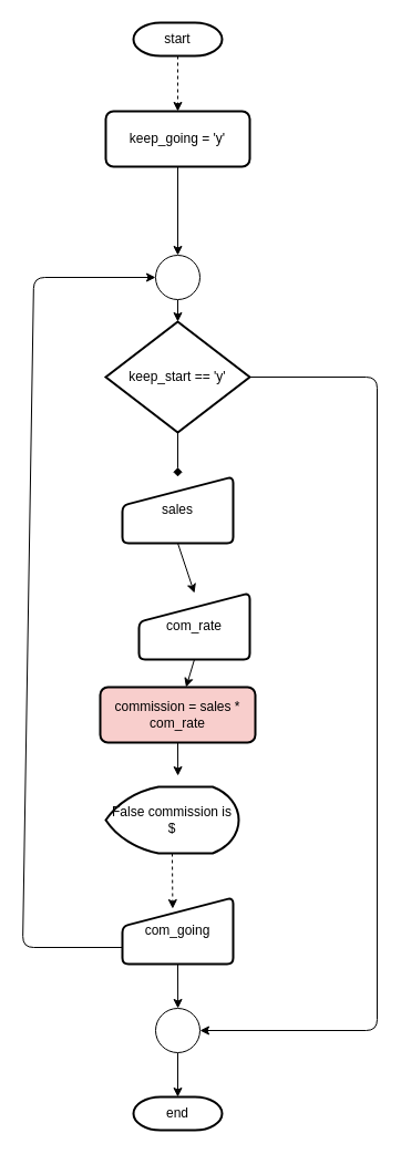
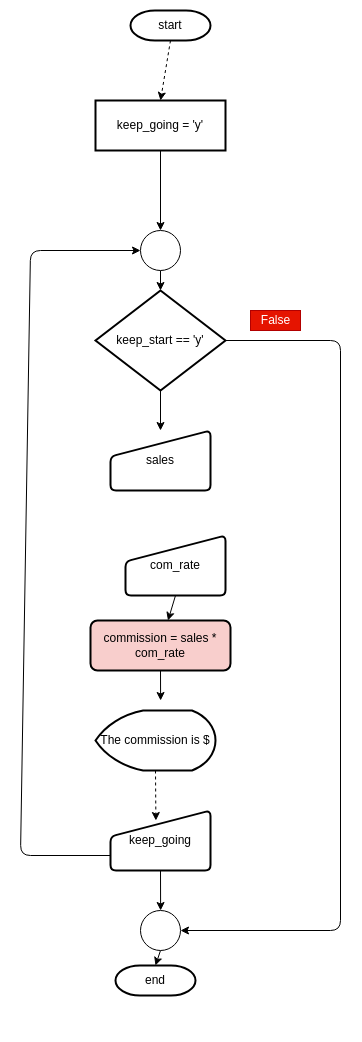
  <mxCell id="0" />
  <mxCell id="1" parent="0" />
  <mxCell id="2" style="edgeStyle=none;html=1;exitX=0.5;exitY=1;exitDx=0;exitDy=0;exitPerimeter=0;entryX=0.5;entryY=0;entryDx=0;entryDy=0;dashed=1;" edge="1" parent="1" source="3" target="5"><mxGeometry relative="1" as="geometry" /></mxCell>
- <mxCell id="3" value="start" style="strokeWidth=2;html=1;shape=mxgraph.flowchart.terminator;whiteSpace=wrap;" vertex="1" parent="1"><mxGeometry x="120" y="20" width="80" height="30" as="geometry" /></mxCell>
+ <mxCell id="3" value="start" style="strokeWidth=2;html=1;shape=mxgraph.flowchart.terminator;whiteSpace=wrap;" vertex="1" parent="1"><mxGeometry x="130" y="10" width="80" height="30" as="geometry" /></mxCell>
  <mxCell id="4" style="edgeStyle=none;html=1;exitX=0.5;exitY=1;exitDx=0;exitDy=0;entryX=0.5;entryY=0;entryDx=0;entryDy=0;entryPerimeter=0;" edge="1" parent="1" source="5" target="25"><mxGeometry relative="1" as="geometry" /></mxCell>
- <mxCell id="5" value="keep_going = 'y'" style="rounded=1;whiteSpace=wrap;html=1;absoluteArcSize=1;arcSize=14;strokeWidth=2;" vertex="1" parent="1"><mxGeometry x="95" y="100" width="130" height="50" as="geometry" /></mxCell>
- <mxCell id="6" style="edgeStyle=none;html=1;exitX=0.5;exitY=1;exitDx=0;exitDy=0;exitPerimeter=0;entryX=0.5;entryY=0;entryDx=0;entryDy=0;endArrow=diamond;" edge="1" parent="1" source="8" target="10"><mxGeometry relative="1" as="geometry" /></mxCell>
+ <mxCell id="5" value="keep_going = 'y'" style="whiteSpace=wrap;html=1;absoluteArcSize=1;arcSize=14;strokeWidth=2;rounded=0;" vertex="1" parent="1"><mxGeometry x="95" y="100" width="130" height="50" as="geometry" /></mxCell>
+ <mxCell id="6" style="edgeStyle=none;html=1;exitX=0.5;exitY=1;exitDx=0;exitDy=0;exitPerimeter=0;entryX=0.5;entryY=0;entryDx=0;entryDy=0;" edge="1" parent="1" source="8" target="10"><mxGeometry relative="1" as="geometry" /></mxCell>
  <mxCell id="7" style="edgeStyle=none;html=1;exitX=1;exitY=0.5;exitDx=0;exitDy=0;exitPerimeter=0;entryX=1;entryY=0.5;entryDx=0;entryDy=0;entryPerimeter=0;" edge="1" parent="1" source="8" target="23"><mxGeometry relative="1" as="geometry"><Array as="points"><mxPoint x="340" y="340" /><mxPoint x="340" y="930" /></Array></mxGeometry></mxCell>
  <mxCell id="8" value="keep_start == 'y'" style="strokeWidth=2;html=1;shape=mxgraph.flowchart.decision;whiteSpace=wrap;" vertex="1" parent="1"><mxGeometry x="95" y="290" width="130" height="100" as="geometry" /></mxCell>
- <mxCell id="9" style="edgeStyle=none;html=1;exitX=0.5;exitY=1;exitDx=0;exitDy=0;entryX=0.5;entryY=0;entryDx=0;entryDy=0;" edge="1" parent="1" source="10" target="12"><mxGeometry relative="1" as="geometry" /></mxCell>
  <mxCell id="10" value="sales" style="html=1;strokeWidth=2;shape=manualInput;whiteSpace=wrap;rounded=1;size=26;arcSize=11;" vertex="1" parent="1"><mxGeometry x="110" y="430" width="100" height="60" as="geometry" /></mxCell>
  <mxCell id="11" style="edgeStyle=none;html=1;exitX=0.5;exitY=1;exitDx=0;exitDy=0;" edge="1" parent="1" source="12" target="14"><mxGeometry relative="1" as="geometry" /></mxCell>
  <mxCell id="12" value="com_rate" style="html=1;strokeWidth=2;shape=manualInput;whiteSpace=wrap;rounded=1;size=26;arcSize=11;" vertex="1" parent="1"><mxGeometry x="125" y="535" width="100" height="60" as="geometry" /></mxCell>
  <mxCell id="13" style="edgeStyle=none;html=1;exitX=0.5;exitY=1;exitDx=0;exitDy=0;" edge="1" parent="1" source="14"><mxGeometry relative="1" as="geometry"><mxPoint x="160.118" y="700" as="targetPoint" /></mxGeometry></mxCell>
  <mxCell id="14" value="commission = sales * com_rate" style="rounded=1;whiteSpace=wrap;html=1;absoluteArcSize=1;arcSize=14;strokeWidth=2;fillColor=#f8cecc;" vertex="1" parent="1"><mxGeometry x="90" y="620" width="140" height="50" as="geometry" /></mxCell>
  <mxCell id="15" style="edgeStyle=none;html=1;exitX=0.5;exitY=1;exitDx=0;exitDy=0;exitPerimeter=0;entryX=0.454;entryY=0.167;entryDx=0;entryDy=0;entryPerimeter=0;dashed=1;" edge="1" parent="1" source="16" target="19"><mxGeometry relative="1" as="geometry" /></mxCell>
- <mxCell id="16" value="False commission is $" style="strokeWidth=2;html=1;shape=mxgraph.flowchart.display;whiteSpace=wrap;" vertex="1" parent="1"><mxGeometry x="95" y="710" width="120" height="60" as="geometry" /></mxCell>
+ <mxCell id="16" value="The commission is $" style="strokeWidth=2;html=1;shape=mxgraph.flowchart.display;whiteSpace=wrap;" vertex="1" parent="1"><mxGeometry x="95" y="710" width="120" height="60" as="geometry" /></mxCell>
  <mxCell id="17" style="edgeStyle=none;html=1;exitX=0.5;exitY=1;exitDx=0;exitDy=0;" edge="1" parent="1" source="19"><mxGeometry relative="1" as="geometry"><mxPoint x="160.118" y="910" as="targetPoint" /></mxGeometry></mxCell>
  <mxCell id="18" style="edgeStyle=none;html=1;exitX=0;exitY=0.75;exitDx=0;exitDy=0;entryX=0;entryY=0.5;entryDx=0;entryDy=0;entryPerimeter=0;" edge="1" parent="1" source="19" target="25"><mxGeometry relative="1" as="geometry"><mxPoint x="90" y="340" as="targetPoint" /><Array as="points"><mxPoint x="20" y="855" /><mxPoint x="30" y="250" /></Array></mxGeometry></mxCell>
- <mxCell id="19" value="com_going" style="html=1;strokeWidth=2;shape=manualInput;whiteSpace=wrap;rounded=1;size=26;arcSize=11;" vertex="1" parent="1"><mxGeometry x="110" y="810" width="100" height="60" as="geometry" /></mxCell>
- <mxCell id="20" value="end" style="strokeWidth=2;html=1;shape=mxgraph.flowchart.terminator;whiteSpace=wrap;" vertex="1" parent="1"><mxGeometry x="120" y="990" width="80" height="30" as="geometry" /></mxCell>
+ <mxCell id="19" value="keep_going" style="html=1;strokeWidth=2;shape=manualInput;whiteSpace=wrap;rounded=1;size=26;arcSize=11;" vertex="1" parent="1"><mxGeometry x="110" y="810" width="100" height="60" as="geometry" /></mxCell>
+ <mxCell id="20" value="end" style="strokeWidth=2;html=1;shape=mxgraph.flowchart.terminator;whiteSpace=wrap;" vertex="1" parent="1"><mxGeometry x="115" y="965" width="80" height="30" as="geometry" /></mxCell>
+ <mxCell id="21" value="False" style="text;html=1;align=center;verticalAlign=middle;resizable=0;points=[];autosize=1;strokeColor=#B20000;fillColor=#e51400;fontColor=#ffffff;" vertex="1" parent="1"><mxGeometry x="250" y="310" width="50" height="20" as="geometry" /></mxCell>
  <mxCell id="22" style="edgeStyle=none;html=1;exitX=0.5;exitY=1;exitDx=0;exitDy=0;exitPerimeter=0;entryX=0.5;entryY=0;entryDx=0;entryDy=0;entryPerimeter=0;" edge="1" parent="1" source="23" target="20"><mxGeometry relative="1" as="geometry" /></mxCell>
  <mxCell id="23" value="" style="verticalLabelPosition=bottom;verticalAlign=top;html=1;shape=mxgraph.flowchart.on-page_reference;" vertex="1" parent="1"><mxGeometry x="140" y="910" width="40" height="40" as="geometry" /></mxCell>
  <mxCell id="24" value="" style="edgeStyle=none;html=1;" edge="1" parent="1" source="25" target="8"><mxGeometry relative="1" as="geometry" /></mxCell>
  <mxCell id="25" value="" style="verticalLabelPosition=bottom;verticalAlign=top;html=1;shape=mxgraph.flowchart.on-page_reference;" vertex="1" parent="1"><mxGeometry x="140" y="230" width="40" height="40" as="geometry" /></mxCell>
